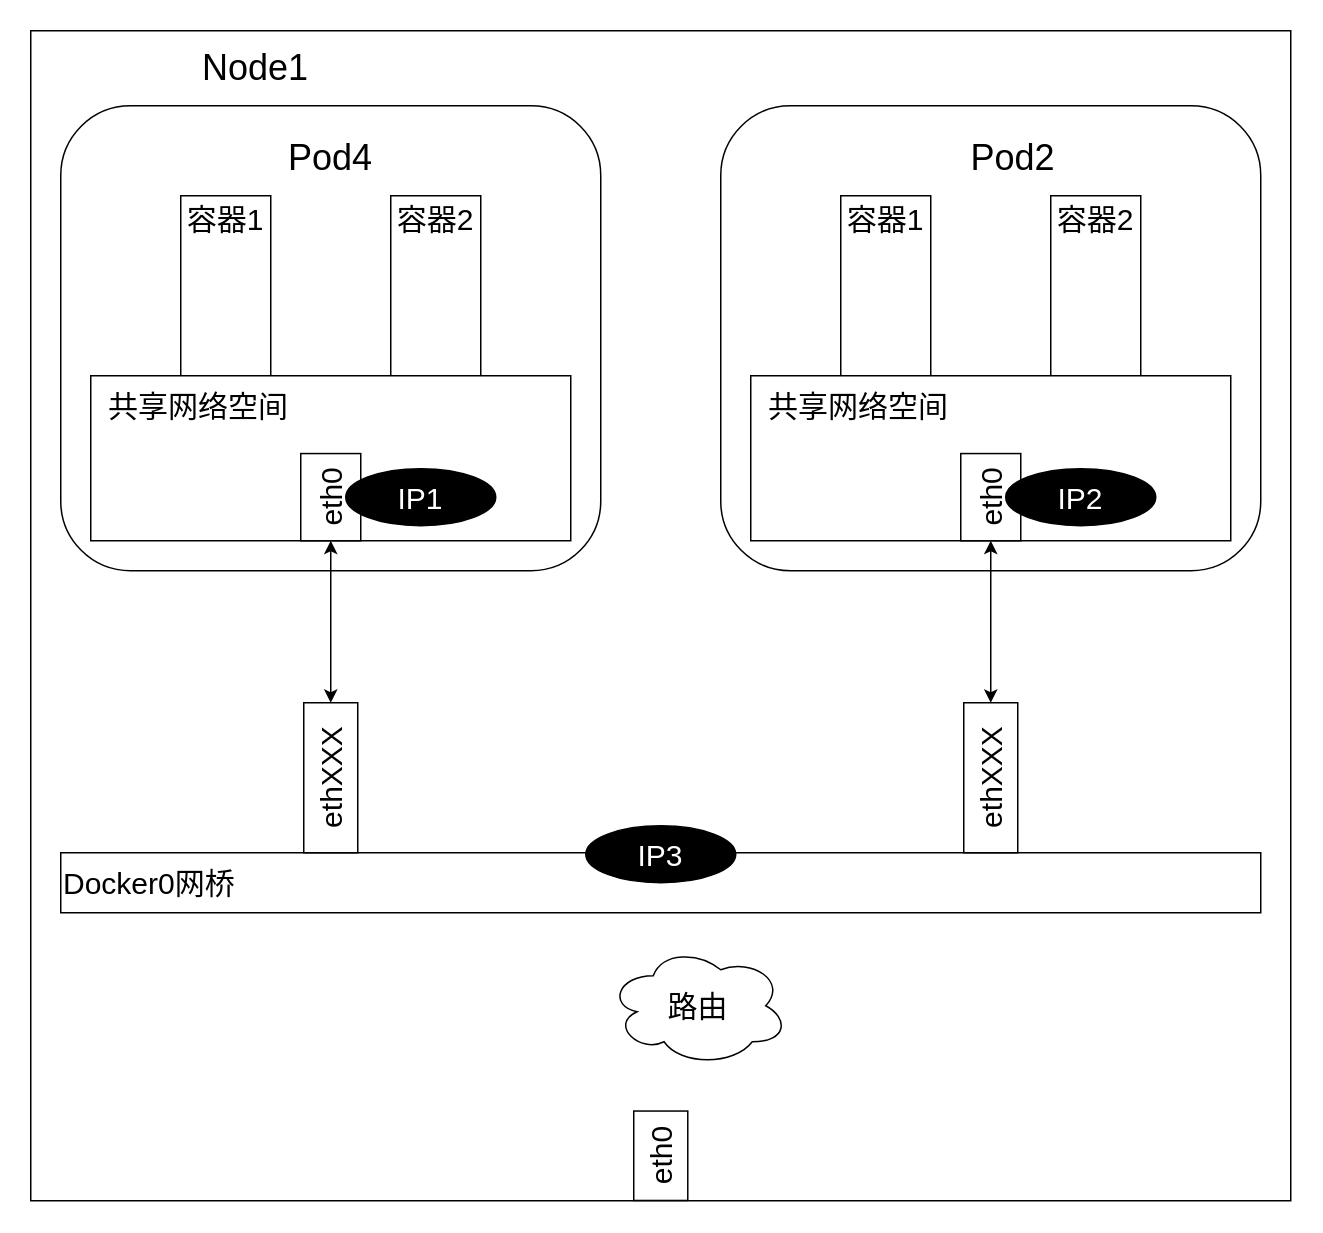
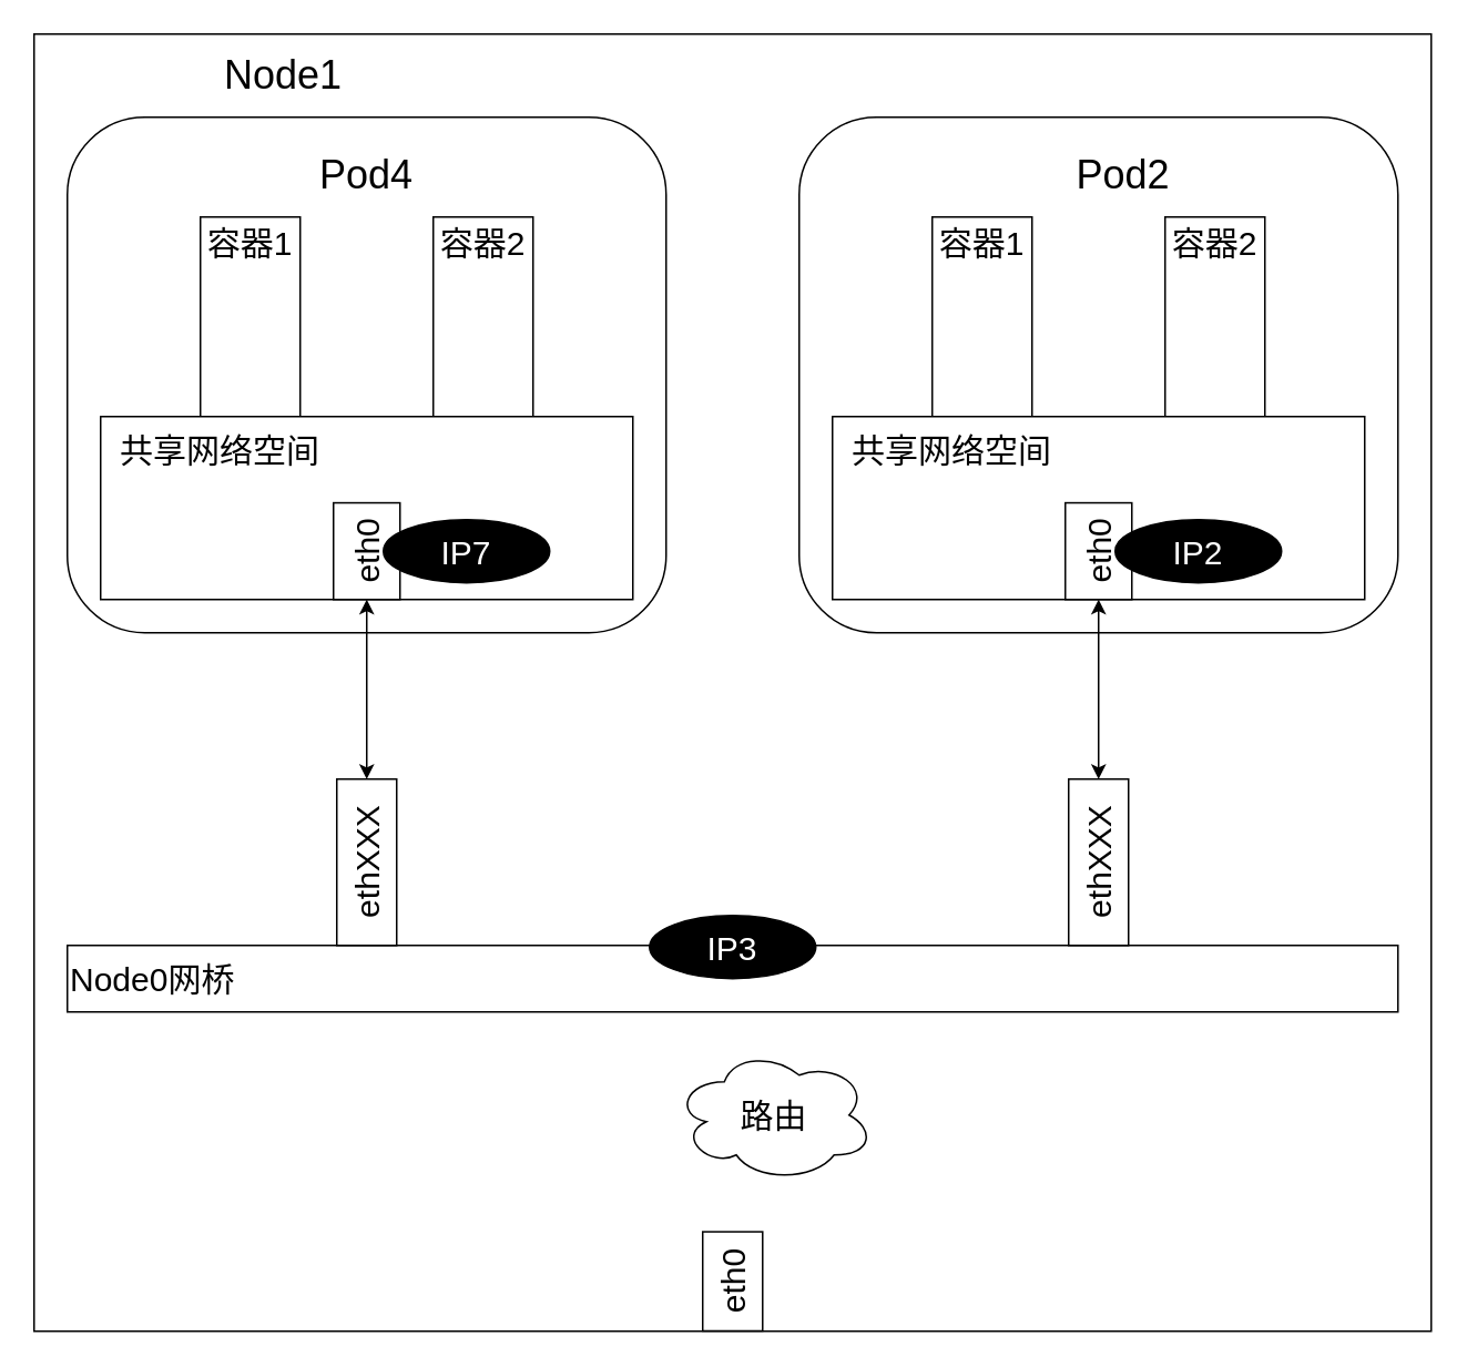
  <mxCell id="0" />
  <mxCell id="1" parent="0" />
  <mxCell id="2" value="" style="group" vertex="1" connectable="0" parent="1"><mxGeometry x="20" y="20" width="840" height="780" as="geometry" /></mxCell>
  <mxCell id="3" value="" style="rounded=1;whiteSpace=wrap;html=1;fillColor=none;container=0;" vertex="1" parent="2"><mxGeometry x="460" y="50" width="360" height="310" as="geometry" /></mxCell>
  <mxCell id="4" value="" style="rounded=0;whiteSpace=wrap;html=1;rotation=90;container=0;" vertex="1" parent="2"><mxGeometry x="510" y="140" width="120" height="60" as="geometry" /></mxCell>
  <mxCell id="5" value="" style="rounded=0;whiteSpace=wrap;html=1;rotation=90;container=0;" vertex="1" parent="2"><mxGeometry x="650" y="140" width="120" height="60" as="geometry" /></mxCell>
  <mxCell id="6" value="容器1" style="text;html=1;strokeColor=none;fillColor=none;align=center;verticalAlign=middle;whiteSpace=wrap;rounded=0;fontSize=20;container=0;" vertex="1" parent="2"><mxGeometry x="540" y="110" width="60" height="30" as="geometry" /></mxCell>
  <mxCell id="7" value="容器2" style="text;html=1;strokeColor=none;fillColor=none;align=center;verticalAlign=middle;whiteSpace=wrap;rounded=0;fontSize=20;container=0;" vertex="1" parent="2"><mxGeometry x="680" y="110" width="60" height="30" as="geometry" /></mxCell>
  <mxCell id="8" value="&lt;font style=&quot;font-size: 24px;&quot;&gt;Pod2&lt;/font&gt;" style="text;html=1;strokeColor=none;fillColor=none;align=center;verticalAlign=middle;whiteSpace=wrap;rounded=0;container=0;" vertex="1" parent="2"><mxGeometry x="575" y="70" width="160" height="30" as="geometry" /></mxCell>
  <mxCell id="9" value="" style="rounded=0;whiteSpace=wrap;html=1;container=0;" vertex="1" parent="2"><mxGeometry x="480" y="230" width="320" height="110" as="geometry" /></mxCell>
  <mxCell id="10" value="共享网络空间" style="text;html=1;strokeColor=none;fillColor=none;align=left;verticalAlign=middle;whiteSpace=wrap;rounded=0;fontSize=20;container=0;" vertex="1" parent="2"><mxGeometry x="490" y="230" width="130" height="40" as="geometry" /></mxCell>
- <mxCell id="11" value="Docker0网桥" style="rounded=0;whiteSpace=wrap;html=1;align=left;fontSize=20;container=0;" vertex="1" parent="2"><mxGeometry x="20" y="548" width="800" height="40" as="geometry" /></mxCell>
+ <mxCell id="11" value="Node0网桥" style="rounded=0;whiteSpace=wrap;html=1;align=left;fontSize=20;container=0;" vertex="1" parent="2"><mxGeometry x="20" y="548" width="800" height="40" as="geometry" /></mxCell>
  <mxCell id="12" value="ethXXX" style="rounded=0;whiteSpace=wrap;html=1;fontSize=20;rotation=-90;container=0;" vertex="1" parent="2"><mxGeometry x="590" y="480" width="100" height="36" as="geometry" /></mxCell>
  <mxCell id="13" value="" style="endArrow=classic;startArrow=classic;html=1;rounded=0;entryX=0.5;entryY=1;entryDx=0;entryDy=0;exitX=1;exitY=0.5;exitDx=0;exitDy=0;" edge="1" parent="2" source="12" target="9"><mxGeometry width="50" height="50" relative="1" as="geometry"><mxPoint x="420" y="470" as="sourcePoint" /><mxPoint x="470" y="420" as="targetPoint" /></mxGeometry></mxCell>
  <mxCell id="14" value="路由" style="ellipse;shape=cloud;whiteSpace=wrap;html=1;fontSize=20;container=0;" vertex="1" parent="2"><mxGeometry x="385" y="610" width="120" height="80" as="geometry" /></mxCell>
  <mxCell id="15" value="Node1" style="text;html=1;strokeColor=none;fillColor=none;align=center;verticalAlign=middle;whiteSpace=wrap;rounded=0;fontSize=24;container=0;" vertex="1" parent="2"><mxGeometry x="105" y="10" width="90" height="30" as="geometry" /></mxCell>
  <mxCell id="16" value="" style="rounded=1;whiteSpace=wrap;html=1;fillColor=none;container=0;" vertex="1" parent="2"><mxGeometry x="20" y="50" width="360" height="310" as="geometry" /></mxCell>
  <mxCell id="17" value="" style="rounded=0;whiteSpace=wrap;html=1;rotation=90;container=0;" vertex="1" parent="2"><mxGeometry x="70" y="140" width="120" height="60" as="geometry" /></mxCell>
  <mxCell id="18" value="" style="rounded=0;whiteSpace=wrap;html=1;rotation=90;container=0;" vertex="1" parent="2"><mxGeometry x="210" y="140" width="120" height="60" as="geometry" /></mxCell>
  <mxCell id="19" value="容器1" style="text;html=1;strokeColor=none;fillColor=none;align=center;verticalAlign=middle;whiteSpace=wrap;rounded=0;fontSize=20;container=0;" vertex="1" parent="2"><mxGeometry x="100" y="110" width="60" height="30" as="geometry" /></mxCell>
  <mxCell id="20" value="容器2" style="text;html=1;strokeColor=none;fillColor=none;align=center;verticalAlign=middle;whiteSpace=wrap;rounded=0;fontSize=20;container=0;" vertex="1" parent="2"><mxGeometry x="240" y="110" width="60" height="30" as="geometry" /></mxCell>
  <mxCell id="21" value="&lt;font style=&quot;font-size: 24px;&quot;&gt;Pod4&lt;/font&gt;" style="text;html=1;strokeColor=none;fillColor=none;align=center;verticalAlign=middle;whiteSpace=wrap;rounded=0;container=0;" vertex="1" parent="2"><mxGeometry x="120" y="70" width="160" height="30" as="geometry" /></mxCell>
  <mxCell id="22" value="" style="rounded=0;whiteSpace=wrap;html=1;container=0;" vertex="1" parent="2"><mxGeometry x="40" y="230" width="320" height="110" as="geometry" /></mxCell>
  <mxCell id="23" value="共享网络空间" style="text;html=1;strokeColor=none;fillColor=none;align=left;verticalAlign=middle;whiteSpace=wrap;rounded=0;fontSize=20;container=0;" vertex="1" parent="2"><mxGeometry x="50" y="230" width="130" height="40" as="geometry" /></mxCell>
  <mxCell id="24" value="ethXXX" style="rounded=0;whiteSpace=wrap;html=1;fontSize=20;rotation=-90;container=0;" vertex="1" parent="2"><mxGeometry x="150" y="480" width="100" height="36" as="geometry" /></mxCell>
  <mxCell id="25" value="" style="endArrow=classic;startArrow=classic;html=1;rounded=0;entryX=0.5;entryY=1;entryDx=0;entryDy=0;exitX=1;exitY=0.5;exitDx=0;exitDy=0;" edge="1" parent="2" source="24" target="22"><mxGeometry width="50" height="50" relative="1" as="geometry"><mxPoint x="-20" y="470" as="sourcePoint" /><mxPoint x="30" y="420" as="targetPoint" /></mxGeometry></mxCell>
  <mxCell id="26" value="IP3" style="ellipse;whiteSpace=wrap;html=1;fontSize=20;fontColor=#FFFFFF;fillColor=#000000;" vertex="1" parent="2"><mxGeometry x="370.01" y="530" width="100" height="38" as="geometry" /></mxCell>
  <mxCell id="27" value="&lt;font style=&quot;font-size: 20px;&quot;&gt;eth0&lt;/font&gt;" style="rounded=0;whiteSpace=wrap;html=1;rotation=-90;" vertex="1" parent="2"><mxGeometry x="610.94" y="290.94" width="58.13" height="40" as="geometry" /></mxCell>
  <mxCell id="28" value="&lt;font style=&quot;font-size: 20px;&quot;&gt;eth0&lt;/font&gt;" style="rounded=0;whiteSpace=wrap;html=1;rotation=-90;" vertex="1" parent="2"><mxGeometry x="170.93" y="290.94" width="58.13" height="40" as="geometry" /></mxCell>
- <mxCell id="29" value="IP1" style="ellipse;whiteSpace=wrap;html=1;fontSize=20;fontColor=#FFFFFF;fillColor=#000000;" vertex="1" parent="2"><mxGeometry x="210" y="291.94" width="100" height="38" as="geometry" /></mxCell>
+ <mxCell id="29" value="IP7" style="ellipse;whiteSpace=wrap;html=1;fontSize=20;fontColor=#FFFFFF;fillColor=#000000;" vertex="1" parent="2"><mxGeometry x="210" y="291.94" width="100" height="38" as="geometry" /></mxCell>
  <mxCell id="30" value="IP2" style="ellipse;whiteSpace=wrap;html=1;fontSize=20;fontColor=#FFFFFF;fillColor=#000000;" vertex="1" parent="2"><mxGeometry x="650" y="291.94" width="100" height="38" as="geometry" /></mxCell>
  <mxCell id="31" value="&lt;font style=&quot;font-size: 20px;&quot;&gt;eth0&lt;/font&gt;" style="rounded=0;whiteSpace=wrap;html=1;rotation=-90;" vertex="1" parent="2"><mxGeometry x="390.2" y="732" width="59.61" height="36.03" as="geometry" /></mxCell>
  <mxCell id="32" value="" style="rounded=0;whiteSpace=wrap;html=1;fillColor=none;" vertex="1" parent="2"><mxGeometry width="840" height="780" as="geometry" /></mxCell>
